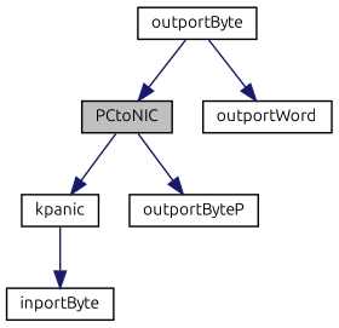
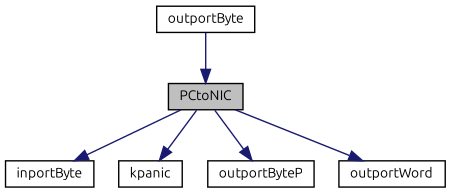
  digraph {
    fontname=Ubuntu
    rankdir=TB
    node [color=black fillcolor=white fontname=Ubuntu fontsize=10 shape=record style=filled]
    edge [color=midnightblue fontname=Ubuntu fontsize=10 labelfontname=Helvetica labelfontsize=10 style=solid]
    n1 [fillcolor=grey75 fontcolor=black height=0.2 label=PCtoNIC width=0.4]
    n2 [height=0.2 label=inportByte width=0.4]
    n3 [height=0.2 label=kpanic width=0.4]
    n4 [height=0.2 label=outportByteP width=0.4]
    n5 [height=0.2 label=outportWord width=0.4]
    n6 [height=0.2 label=outportByte width=0.4]
-   n3 -> n2
+   n1 -> n2
    n1 -> n3
    n1 -> n4
-   n6 -> n5
+   n1 -> n5
    n6 -> n1
  }
